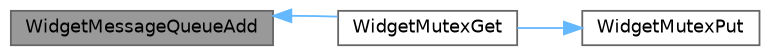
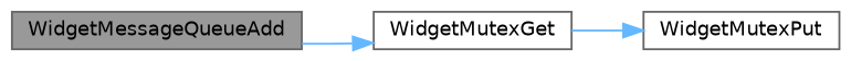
  digraph {
    rankdir=LR
    node [color=grey40 fillcolor=white fontname=Helvetica fontsize=10 shape=box style=filled]
    edge [color=steelblue1 fontname=Helvetica fontsize=10 labelfontname=Helvetica labelfontsize=10 style=solid]
    n1 [color=gray40 fillcolor=grey60 fontcolor=black height=0.2 label=WidgetMessageQueueAdd width=0.4]
    n2 [height=0.2 label=WidgetMutexGet width=0.4]
    n3 [height=0.2 label=WidgetMutexPut width=0.4]
-   n2 -> n1
+   n1 -> n2
    n2 -> n3
  }
